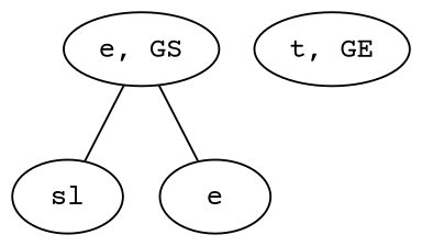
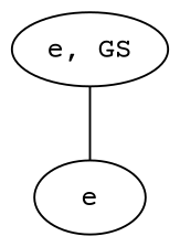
  graph {
    fontname="Courier Prime"
    node [fontname="Courier Prime"]
    edge [fontname="Courier Prime"]
    n1 [label="e, GS"]
-   n2 [label=sl]
    n3 [label=e]
-   n4 [label="t, GE"]
-   n1 -- n2
    n1 -- n3
  }
